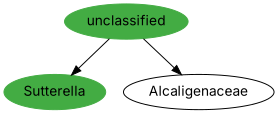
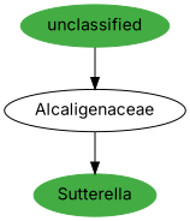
  digraph {
    fontname=Inter
    node [color="#43AC43" fontname=Inter style=filled]
    edge [fontname=Inter]
    n1 [label=Sutterella]
    n2 [label=Alcaligenaceae color="" style=""]
    n3 [label=unclassified]
-   n3 -> n1
+   n2 -> n1
    n3 -> n2
  }
